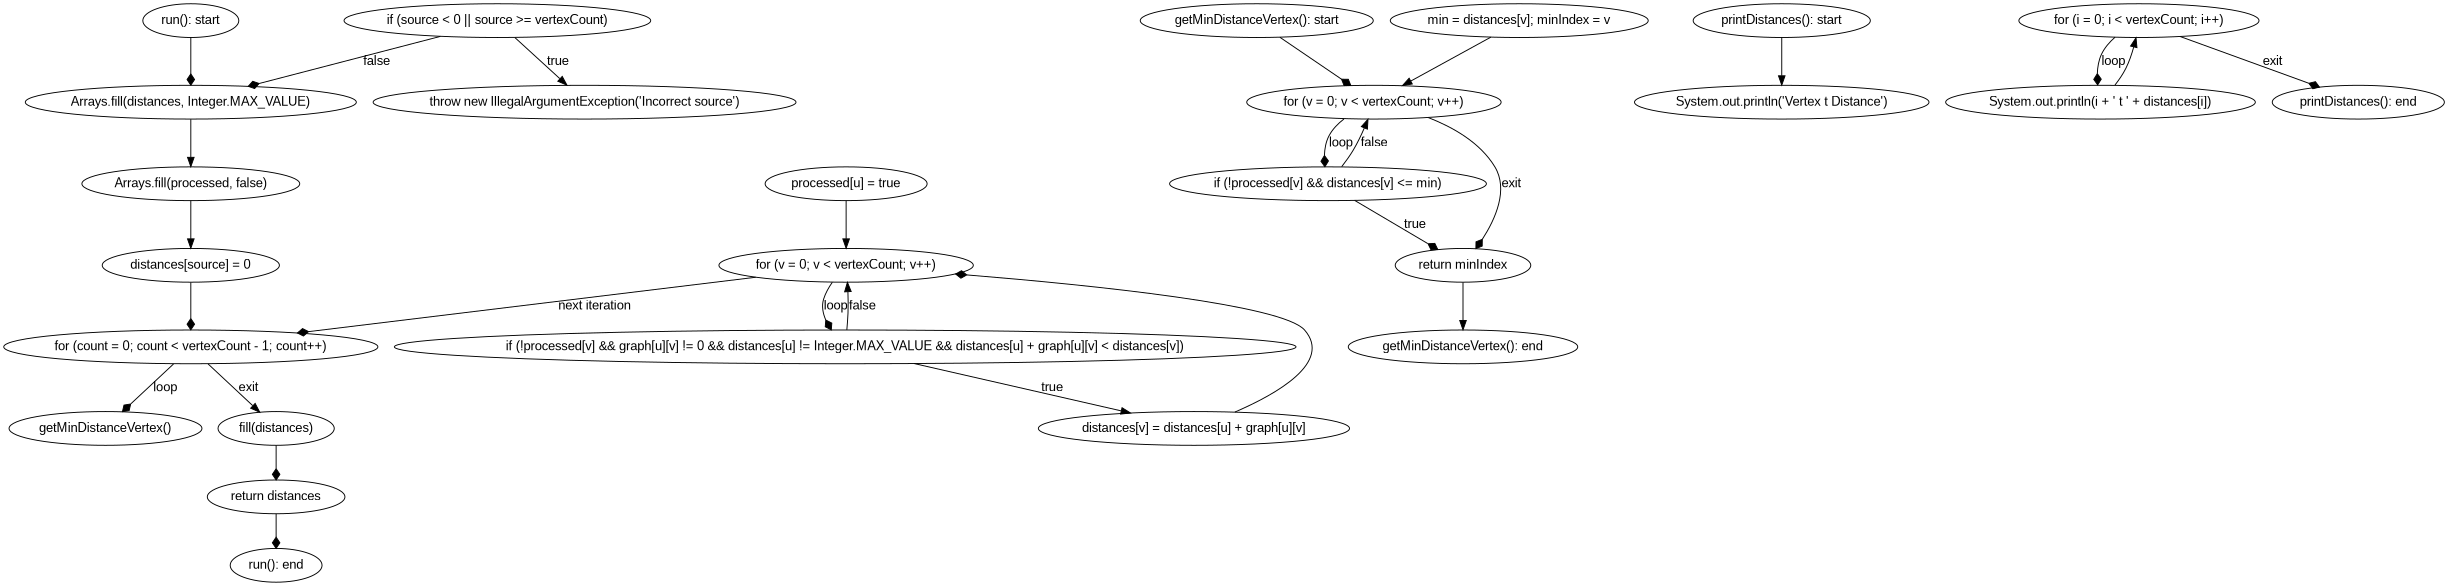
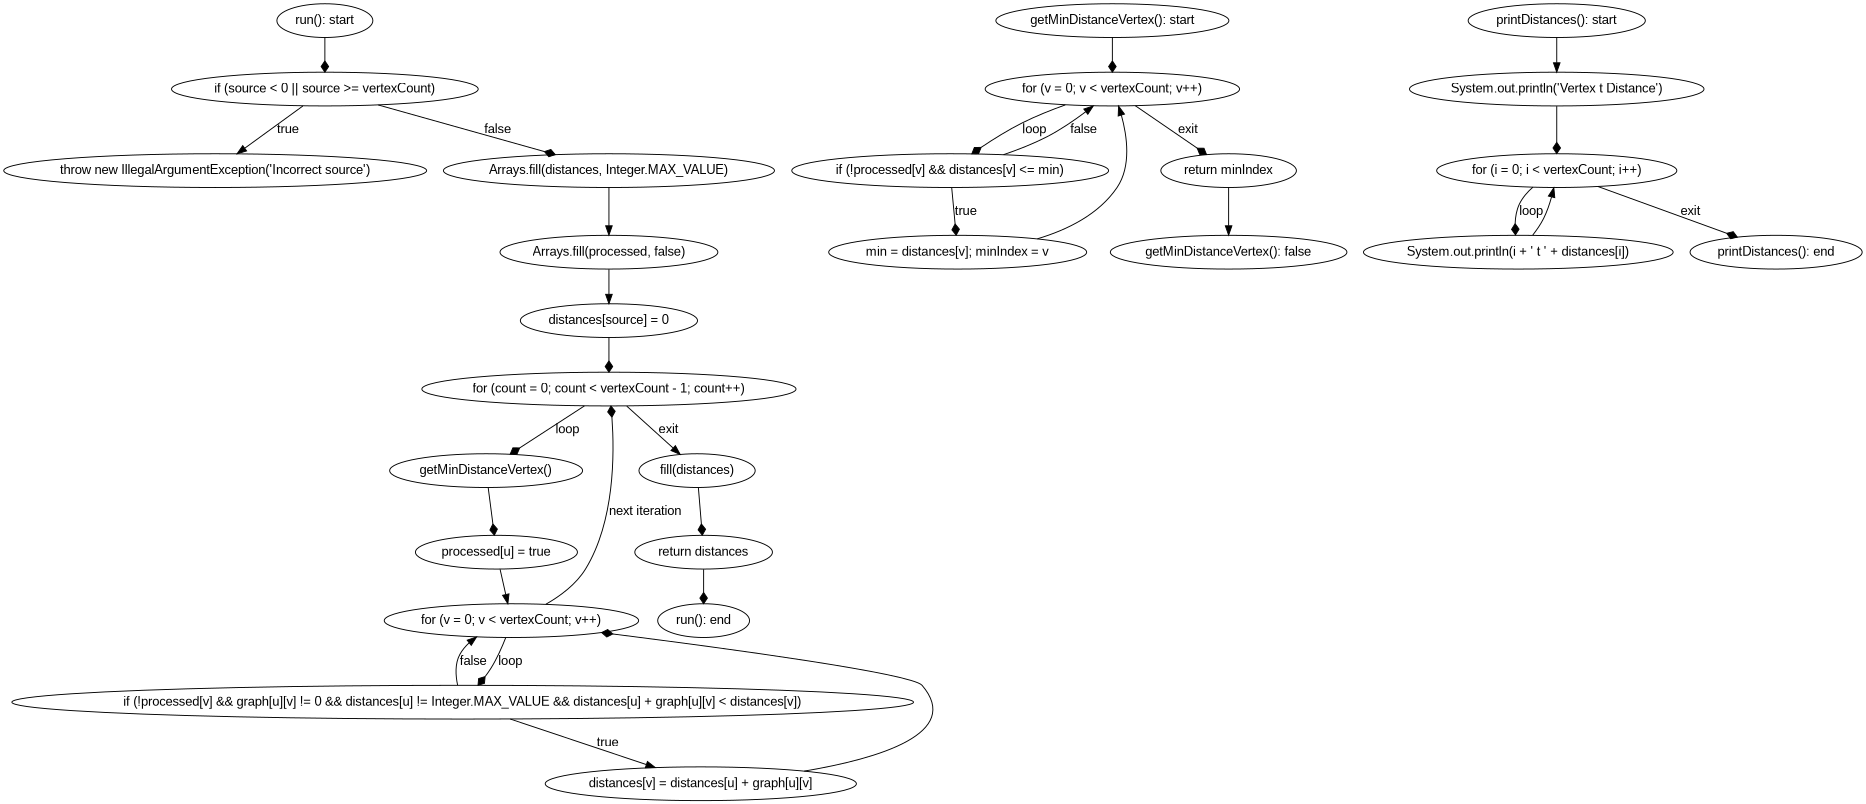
  digraph {
    fontname="Liberation Sans"
    node [fontname="Liberation Sans"]
    edge [arrowhead=diamond fontname="Liberation Sans"]
    n1 [label="run(): start"]
    n2 [label="if (source < 0 || source >= vertexCount)"]
    n3 [label="throw new IllegalArgumentException('Incorrect source')"]
    n4 [label="Arrays.fill(distances, Integer.MAX_VALUE)"]
    n5 [label="Arrays.fill(processed, false)"]
    n6 [label="distances[source] = 0"]
    n7 [label="for (count = 0; count < vertexCount - 1; count++)"]
    n8 [label="getMinDistanceVertex()"]
    n9 [label="fill(distances)"]
    n10 [label="processed[u] = true"]
    n11 [label="return distances"]
    n12 [label="for (v = 0; v < vertexCount; v++)"]
    n13 [label="if (!processed[v] && graph[u][v] != 0 && distances[u] != Integer.MAX_VALUE && distances[u] + graph[u][v] < distances[v])"]
    n14 [label="distances[v] = distances[u] + graph[u][v]"]
    n15 [label="run(): end"]
    n16 [label="getMinDistanceVertex(): start"]
    n17 [label="for (v = 0; v < vertexCount; v++)"]
    n18 [label="if (!processed[v] && distances[v] <= min)"]
    n19 [label="return minIndex"]
    n20 [label="min = distances[v]; minIndex = v"]
-   n21 [label="getMinDistanceVertex(): end"]
+   n21 [label="getMinDistanceVertex(): false"]
    n22 [label="printDistances(): start"]
    n23 [label="System.out.println('Vertex \t Distance')"]
    n24 [label="for (i = 0; i < vertexCount; i++)"]
    n25 [label="System.out.println(i + ' \t ' + distances[i])"]
    n26 [label="printDistances(): end"]
-   n1 -> n4
+   n1 -> n2
    n2 -> n3 [arrowhead=normal label=true]
    n2 -> n4 [label=false]
    n4 -> n5 [arrowhead=normal]
    n5 -> n6 [arrowhead=normal]
    n6 -> n7
    n7 -> n8 [label=loop]
    n7 -> n9 [arrowhead=normal label=exit]
+   n8 -> n10
    n9 -> n11
    n10 -> n12 [arrowhead=normal]
    n11 -> n15
    n12 -> n7 [label="next iteration"]
    n12 -> n13 [label=loop]
    n13 -> n12 [arrowhead=normal label=false]
    n13 -> n14 [arrowhead=normal label=true]
    n14 -> n12
    n16 -> n17
    n17 -> n18 [label=loop]
    n17 -> n19 [label=exit]
    n18 -> n17 [arrowhead=normal label=false]
-   n18 -> n19 [label=true]
+   n18 -> n20 [label=true]
    n19 -> n21 [arrowhead=normal]
    n20 -> n17 [arrowhead=normal]
    n22 -> n23 [arrowhead=normal]
+   n23 -> n24
    n24 -> n25 [label=loop]
    n24 -> n26 [label=exit]
    n25 -> n24 [arrowhead=normal]
  }
